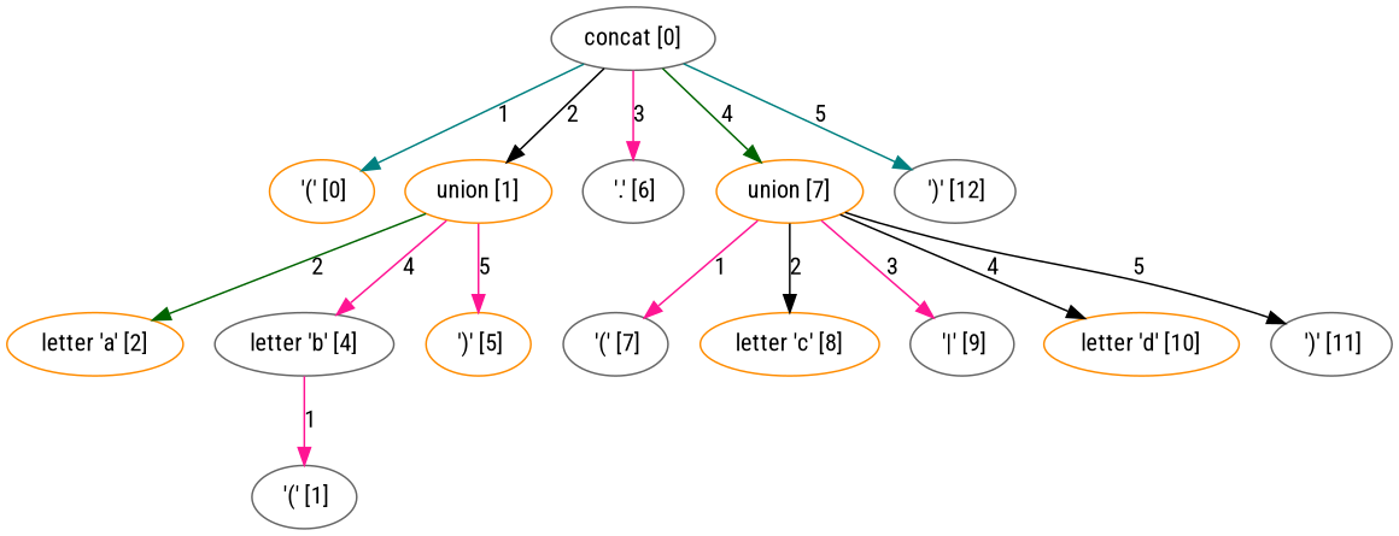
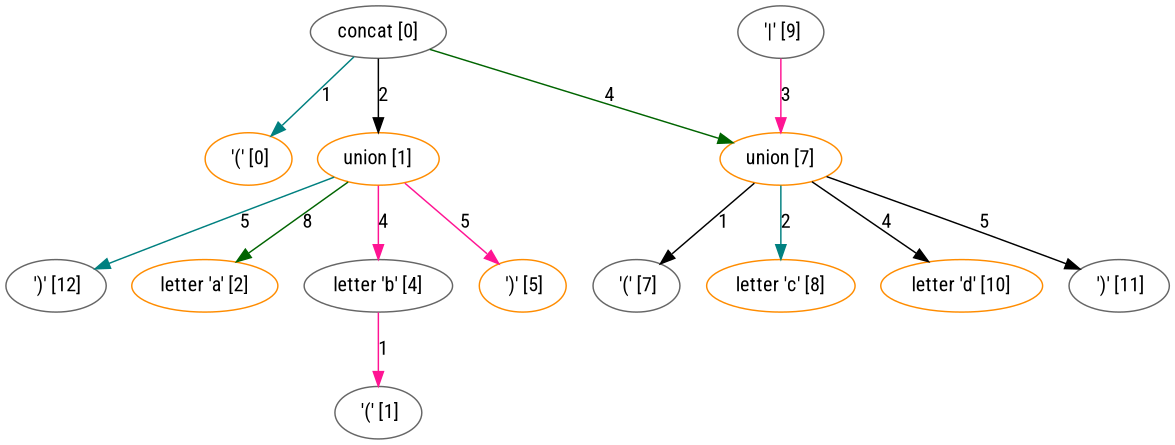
  digraph {
    fontname="Roboto Condensed"
    node [color=gray40 fontname="Roboto Condensed"]
    edge [color=deeppink fontname="Roboto Condensed"]
    n1 [label="concat [0]"]
    n2 [color=darkorange label=" '(' [0]"]
    n3 [color=darkorange label="union [1]"]
-   n4 [label=" '.' [6]"]
    n5 [color=darkorange label="union [7]"]
    n6 [label=" ')' [12]"]
    n7 [color=darkorange label="letter 'a' [2]"]
    n8 [label="letter 'b' [4]"]
    n9 [color=darkorange label=" ')' [5]"]
    n10 [label=" '(' [7]"]
    n11 [color=darkorange label="letter 'c' [8]"]
    n12 [label=" '|' [9]"]
    n13 [color=darkorange label="letter 'd' [10]"]
    n14 [label=" ')' [11]"]
    n15 [label=" '(' [1]"]
    n1 -> n2 [color=teal label=1]
    n1 -> n3 [color=black label=2]
-   n1 -> n4 [label=3]
    n1 -> n5 [color=darkgreen label=4]
-   n1 -> n6 [color=teal label=5]
-   n3 -> n7 [color=darkgreen label=2]
+   n3 -> n6 [color=teal label=5]
+   n3 -> n7 [color=darkgreen label=8]
    n3 -> n8 [label=4]
    n3 -> n9 [label=5]
-   n5 -> n10 [label=1]
-   n5 -> n11 [color=black label=2]
-   n5 -> n12 [label=3]
+   n5 -> n10 [color=black label=1]
+   n5 -> n11 [color=teal label=2]
+   n12 -> n5 [label=3]
    n5 -> n13 [color=black label=4]
    n5 -> n14 [color=black label=5]
    n8 -> n15 [label=1]
  }
